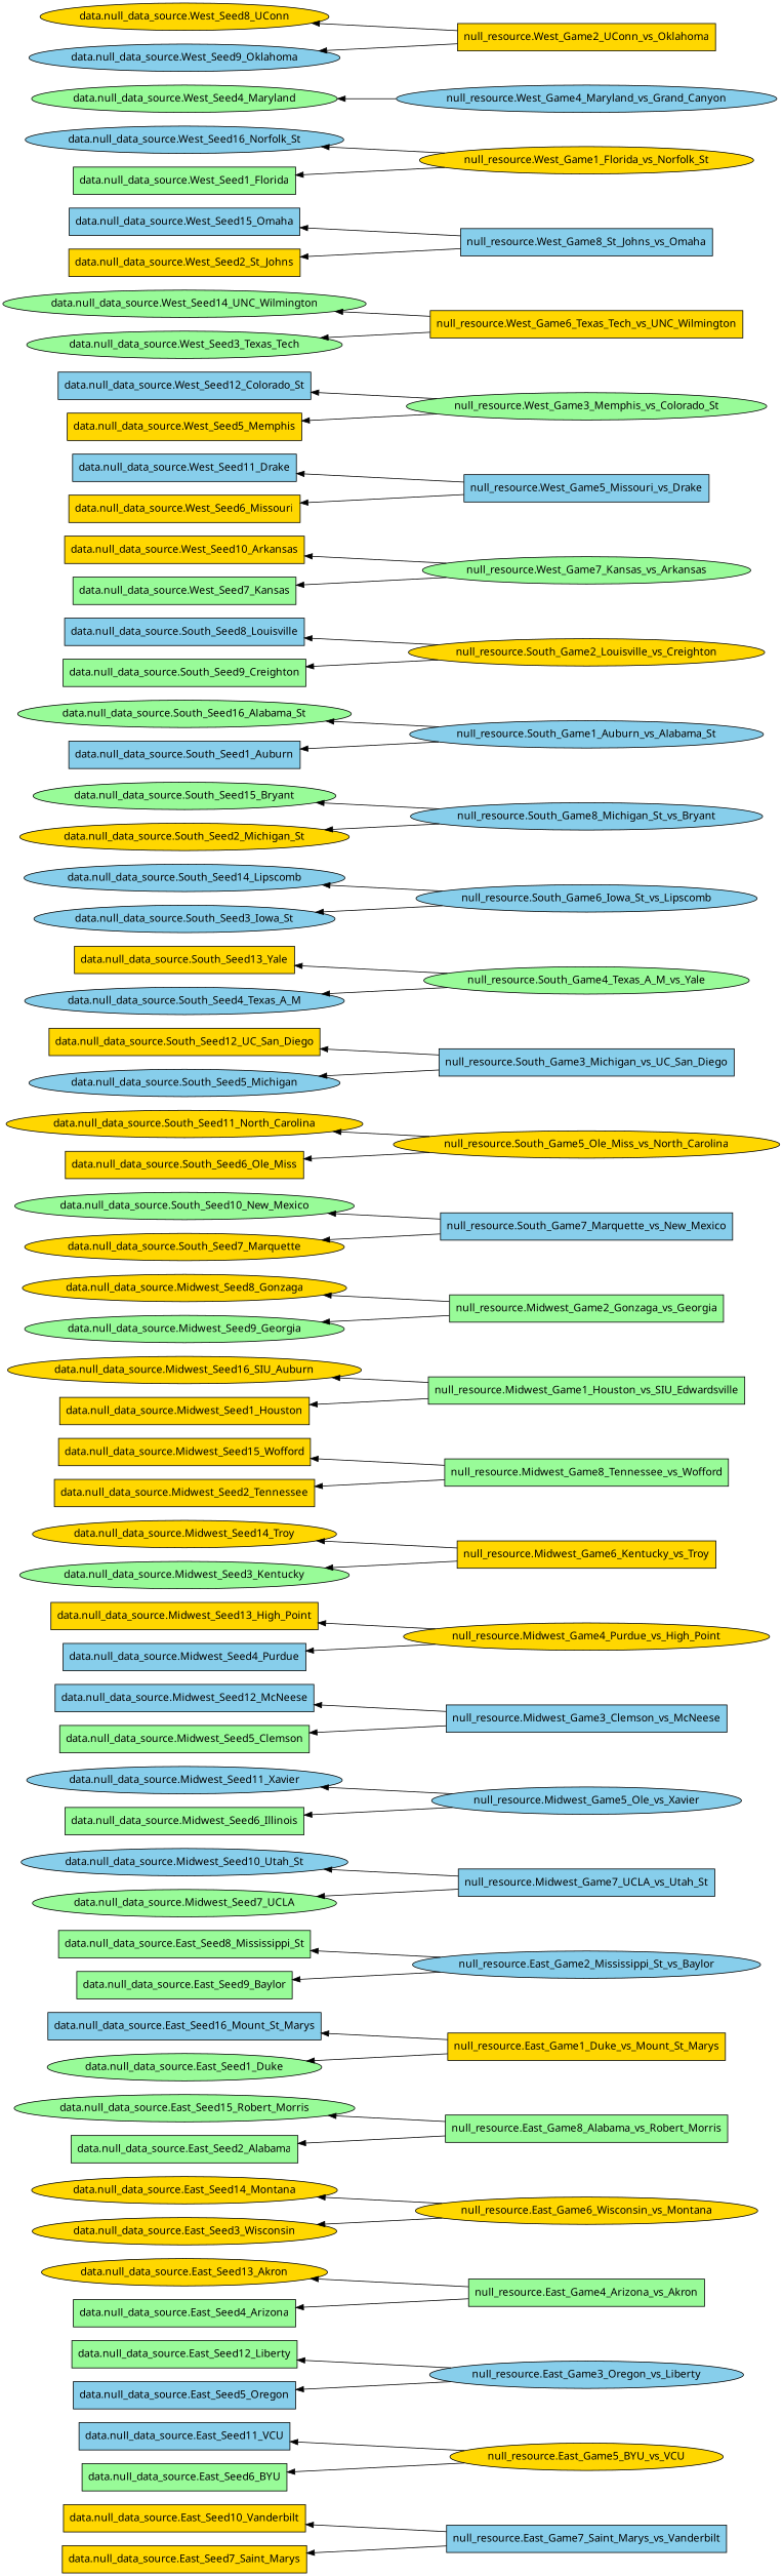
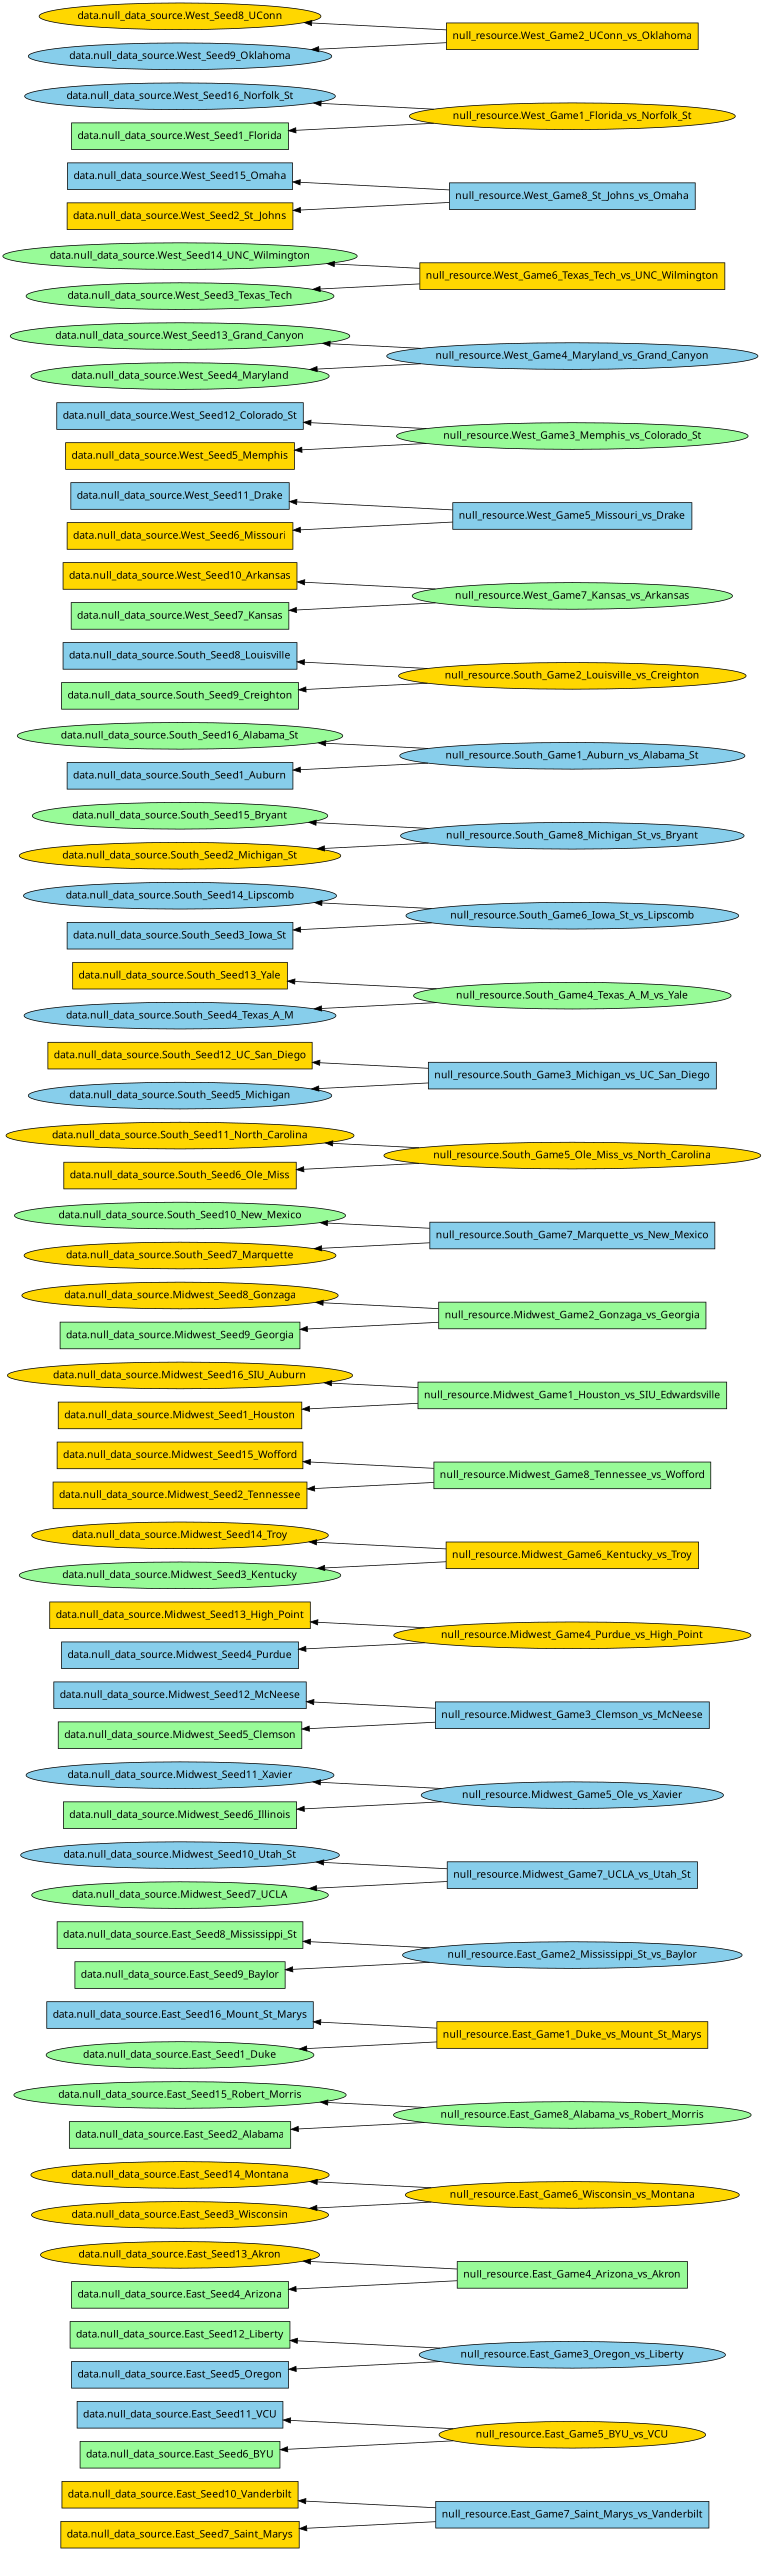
  digraph {
    rankdir=RL
    node [fillcolor=gold fontname="sans-serif" shape=box style=filled]
    n1 [label="data.null_data_source.East_Seed10_Vanderbilt"]
    n2 [fillcolor=skyblue label="data.null_data_source.East_Seed11_VCU"]
    n3 [fillcolor=palegreen label="data.null_data_source.East_Seed12_Liberty"]
    n4 [label="data.null_data_source.East_Seed13_Akron" shape=ellipse]
    n5 [label="data.null_data_source.East_Seed14_Montana" shape=ellipse]
    n6 [fillcolor=palegreen label="data.null_data_source.East_Seed15_Robert_Morris" shape=ellipse]
    n7 [fillcolor=skyblue label="data.null_data_source.East_Seed16_Mount_St_Marys"]
    n8 [fillcolor=palegreen label="data.null_data_source.East_Seed1_Duke" shape=ellipse]
    n9 [fillcolor=palegreen label="data.null_data_source.East_Seed2_Alabama"]
    n10 [label="data.null_data_source.East_Seed3_Wisconsin" shape=ellipse]
    n11 [fillcolor=palegreen label="data.null_data_source.East_Seed4_Arizona"]
    n12 [fillcolor=skyblue label="data.null_data_source.East_Seed5_Oregon"]
    n13 [fillcolor=palegreen label="data.null_data_source.East_Seed6_BYU"]
    n14 [label="data.null_data_source.East_Seed7_Saint_Marys"]
    n15 [fillcolor=palegreen label="data.null_data_source.East_Seed8_Mississippi_St"]
    n16 [fillcolor=palegreen label="data.null_data_source.East_Seed9_Baylor"]
    n17 [fillcolor=skyblue label="data.null_data_source.Midwest_Seed10_Utah_St" shape=ellipse]
    n18 [fillcolor=skyblue label="data.null_data_source.Midwest_Seed11_Xavier" shape=ellipse]
    n19 [fillcolor=skyblue label="data.null_data_source.Midwest_Seed12_McNeese"]
    n20 [label="data.null_data_source.Midwest_Seed13_High_Point"]
    n21 [label="data.null_data_source.Midwest_Seed14_Troy" shape=ellipse]
    n22 [label="data.null_data_source.Midwest_Seed15_Wofford"]
    n23 [label="data.null_data_source.Midwest_Seed16_SIU_Auburn" shape=ellipse]
    n24 [label="data.null_data_source.Midwest_Seed1_Houston"]
    n25 [label="data.null_data_source.Midwest_Seed2_Tennessee"]
    n26 [fillcolor=palegreen label="data.null_data_source.Midwest_Seed3_Kentucky" shape=ellipse]
    n27 [fillcolor=skyblue label="data.null_data_source.Midwest_Seed4_Purdue"]
    n28 [fillcolor=palegreen label="data.null_data_source.Midwest_Seed5_Clemson"]
    n29 [fillcolor=palegreen label="data.null_data_source.Midwest_Seed6_Illinois"]
    n30 [fillcolor=palegreen label="data.null_data_source.Midwest_Seed7_UCLA" shape=ellipse]
    n31 [label="data.null_data_source.Midwest_Seed8_Gonzaga" shape=ellipse]
-   n32 [fillcolor=palegreen label="data.null_data_source.Midwest_Seed9_Georgia" shape=ellipse]
+   n32 [fillcolor=palegreen label="data.null_data_source.Midwest_Seed9_Georgia"]
    n33 [fillcolor=palegreen label="data.null_data_source.South_Seed10_New_Mexico" shape=ellipse]
    n34 [label="data.null_data_source.South_Seed11_North_Carolina" shape=ellipse]
    n35 [label="data.null_data_source.South_Seed12_UC_San_Diego"]
    n36 [label="data.null_data_source.South_Seed13_Yale"]
    n37 [fillcolor=skyblue label="data.null_data_source.South_Seed14_Lipscomb" shape=ellipse]
    n38 [fillcolor=palegreen label="data.null_data_source.South_Seed15_Bryant" shape=ellipse]
    n39 [fillcolor=palegreen label="data.null_data_source.South_Seed16_Alabama_St" shape=ellipse]
    n40 [fillcolor=skyblue label="data.null_data_source.South_Seed1_Auburn"]
    n41 [label="data.null_data_source.South_Seed2_Michigan_St" shape=ellipse]
-   n42 [fillcolor=skyblue label="data.null_data_source.South_Seed3_Iowa_St" shape=ellipse]
+   n42 [fillcolor=skyblue label="data.null_data_source.South_Seed3_Iowa_St"]
    n43 [fillcolor=skyblue label="data.null_data_source.South_Seed4_Texas_A_M" shape=ellipse]
    n44 [fillcolor=skyblue label="data.null_data_source.South_Seed5_Michigan" shape=ellipse]
    n45 [label="data.null_data_source.South_Seed6_Ole_Miss"]
    n46 [label="data.null_data_source.South_Seed7_Marquette" shape=ellipse]
    n47 [fillcolor=skyblue label="data.null_data_source.South_Seed8_Louisville"]
    n48 [fillcolor=palegreen label="data.null_data_source.South_Seed9_Creighton"]
    n49 [label="data.null_data_source.West_Seed10_Arkansas"]
    n50 [fillcolor=skyblue label="data.null_data_source.West_Seed11_Drake"]
    n51 [fillcolor=skyblue label="data.null_data_source.West_Seed12_Colorado_St"]
+   n52 [fillcolor=palegreen label="data.null_data_source.West_Seed13_Grand_Canyon" shape=ellipse]
    n53 [fillcolor=palegreen label="data.null_data_source.West_Seed14_UNC_Wilmington" shape=ellipse]
    n54 [fillcolor=skyblue label="data.null_data_source.West_Seed15_Omaha"]
    n55 [fillcolor=skyblue label="data.null_data_source.West_Seed16_Norfolk_St" shape=ellipse]
    n56 [fillcolor=palegreen label="data.null_data_source.West_Seed1_Florida"]
    n57 [label="data.null_data_source.West_Seed2_St_Johns"]
    n58 [fillcolor=palegreen label="data.null_data_source.West_Seed3_Texas_Tech" shape=ellipse]
    n59 [fillcolor=palegreen label="data.null_data_source.West_Seed4_Maryland" shape=ellipse]
    n60 [label="data.null_data_source.West_Seed5_Memphis"]
    n61 [label="data.null_data_source.West_Seed6_Missouri"]
    n62 [fillcolor=palegreen label="data.null_data_source.West_Seed7_Kansas"]
    n63 [label="data.null_data_source.West_Seed8_UConn" shape=ellipse]
    n64 [fillcolor=skyblue label="data.null_data_source.West_Seed9_Oklahoma" shape=ellipse]
    n65 [label="null_resource.East_Game1_Duke_vs_Mount_St_Marys"]
    n66 [fillcolor=skyblue label="null_resource.East_Game2_Mississippi_St_vs_Baylor" shape=ellipse]
    n67 [fillcolor=skyblue label="null_resource.East_Game3_Oregon_vs_Liberty" shape=ellipse]
    n68 [fillcolor=palegreen label="null_resource.East_Game4_Arizona_vs_Akron"]
    n69 [label="null_resource.East_Game5_BYU_vs_VCU" shape=ellipse]
    n70 [label="null_resource.East_Game6_Wisconsin_vs_Montana" shape=ellipse]
    n71 [fillcolor=skyblue label="null_resource.East_Game7_Saint_Marys_vs_Vanderbilt"]
-   n72 [fillcolor=palegreen label="null_resource.East_Game8_Alabama_vs_Robert_Morris"]
+   n72 [fillcolor=palegreen label="null_resource.East_Game8_Alabama_vs_Robert_Morris" shape=ellipse]
    n73 [fillcolor=palegreen label="null_resource.Midwest_Game1_Houston_vs_SIU_Edwardsville"]
    n74 [fillcolor=palegreen label="null_resource.Midwest_Game2_Gonzaga_vs_Georgia"]
    n75 [fillcolor=skyblue label="null_resource.Midwest_Game3_Clemson_vs_McNeese"]
    n76 [label="null_resource.Midwest_Game4_Purdue_vs_High_Point" shape=ellipse]
    n77 [fillcolor=skyblue label="null_resource.Midwest_Game5_Ole_vs_Xavier" shape=ellipse]
    n78 [label="null_resource.Midwest_Game6_Kentucky_vs_Troy"]
    n79 [fillcolor=skyblue label="null_resource.Midwest_Game7_UCLA_vs_Utah_St"]
    n80 [fillcolor=palegreen label="null_resource.Midwest_Game8_Tennessee_vs_Wofford"]
    n81 [fillcolor=skyblue label="null_resource.South_Game1_Auburn_vs_Alabama_St" shape=ellipse]
    n82 [label="null_resource.South_Game2_Louisville_vs_Creighton" shape=ellipse]
    n83 [fillcolor=skyblue label="null_resource.South_Game3_Michigan_vs_UC_San_Diego"]
    n84 [fillcolor=palegreen label="null_resource.South_Game4_Texas_A_M_vs_Yale" shape=ellipse]
    n85 [label="null_resource.South_Game5_Ole_Miss_vs_North_Carolina" shape=ellipse]
    n86 [fillcolor=skyblue label="null_resource.South_Game6_Iowa_St_vs_Lipscomb" shape=ellipse]
    n87 [fillcolor=skyblue label="null_resource.South_Game7_Marquette_vs_New_Mexico"]
    n88 [fillcolor=skyblue label="null_resource.South_Game8_Michigan_St_vs_Bryant" shape=ellipse]
    n89 [label="null_resource.West_Game1_Florida_vs_Norfolk_St" shape=ellipse]
    n90 [label="null_resource.West_Game2_UConn_vs_Oklahoma"]
    n91 [fillcolor=palegreen label="null_resource.West_Game3_Memphis_vs_Colorado_St" shape=ellipse]
    n92 [fillcolor=skyblue label="null_resource.West_Game4_Maryland_vs_Grand_Canyon" shape=ellipse]
    n93 [fillcolor=skyblue label="null_resource.West_Game5_Missouri_vs_Drake"]
    n94 [label="null_resource.West_Game6_Texas_Tech_vs_UNC_Wilmington"]
    n95 [fillcolor=palegreen label="null_resource.West_Game7_Kansas_vs_Arkansas" shape=ellipse]
    n96 [fillcolor=skyblue label="null_resource.West_Game8_St_Johns_vs_Omaha"]
    n65 -> n7
    n65 -> n8
    n66 -> n15
    n66 -> n16
    n67 -> n3
    n67 -> n12
    n68 -> n4
    n68 -> n11
    n69 -> n2
    n69 -> n13
    n70 -> n5
    n70 -> n10
    n71 -> n1
    n71 -> n14
    n72 -> n6
    n72 -> n9
    n73 -> n23
    n73 -> n24
    n74 -> n31
    n74 -> n32
    n75 -> n19
    n75 -> n28
    n76 -> n20
    n76 -> n27
    n77 -> n18
    n77 -> n29
    n78 -> n21
    n78 -> n26
    n79 -> n17
    n79 -> n30
    n80 -> n22
    n80 -> n25
    n81 -> n39
    n81 -> n40
    n82 -> n47
    n82 -> n48
    n83 -> n35
    n83 -> n44
    n84 -> n36
    n84 -> n43
    n85 -> n34
    n85 -> n45
    n86 -> n37
    n86 -> n42
    n87 -> n33
    n87 -> n46
    n88 -> n38
    n88 -> n41
    n89 -> n55
    n89 -> n56
    n90 -> n63
    n90 -> n64
    n91 -> n51
    n91 -> n60
+   n92 -> n52
    n92 -> n59
    n93 -> n50
    n93 -> n61
    n94 -> n53
    n94 -> n58
    n95 -> n49
    n95 -> n62
    n96 -> n54
    n96 -> n57
  }
